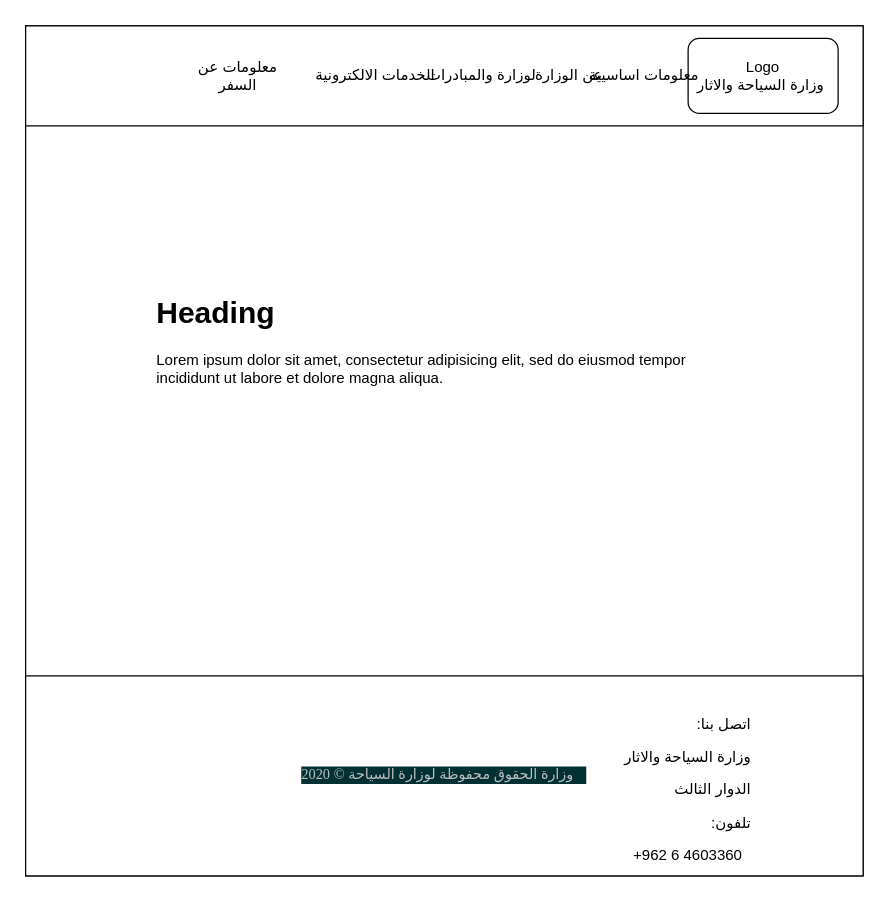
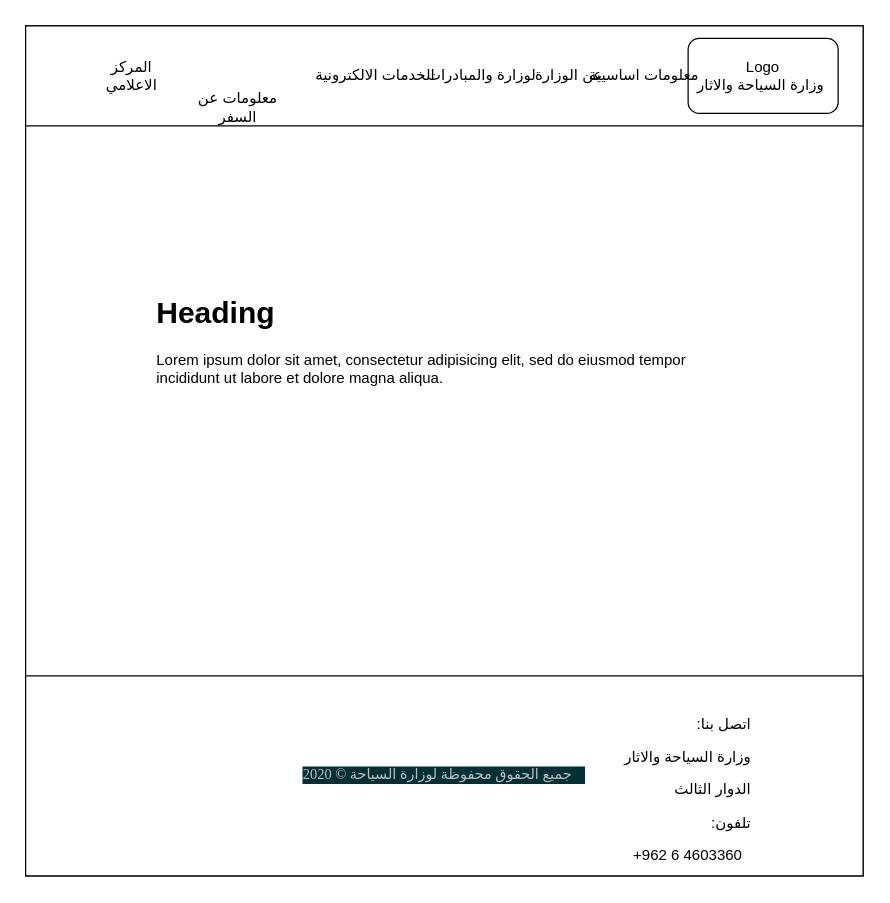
  <mxCell id="0" />
  <mxCell id="1" parent="0" />
  <mxCell id="2" value="" style="rounded=0;whiteSpace=wrap;html=1;" parent="1" vertex="1"><mxGeometry x="20" y="20" width="670" height="680" as="geometry" /></mxCell>
- <mxCell id="3" value="&lt;div class=&quot;sct-copyright&quot; style=&quot;box-sizing: border-box ; color: rgb(189 , 190 , 192) ; float: right ; padding-left: 0px ; padding-right: 0.9em ; font-family: &amp;#34;newfont&amp;#34; ; font-size: 11.52px ; text-align: left ; background-color: rgb(1 , 49 , 51)&quot;&gt;وزارة الحقوق محفوظة لوزارة السياحة ©&amp;nbsp;2020&lt;/div&gt;&lt;div&gt;&lt;br&gt;&lt;/div&gt;" style="rounded=0;whiteSpace=wrap;html=1;" parent="1" vertex="1"><mxGeometry x="20" y="540" width="670" height="160" as="geometry" /></mxCell>
+ <mxCell id="3" value="&lt;div class=&quot;sct-copyright&quot; style=&quot;box-sizing: border-box ; color: rgb(189 , 190 , 192) ; float: right ; padding-left: 0px ; padding-right: 0.9em ; font-family: &amp;#34;newfont&amp;#34; ; font-size: 11.52px ; text-align: left ; background-color: rgb(1 , 49 , 51)&quot;&gt;جميع الحقوق محفوظة لوزارة السياحة ©&amp;nbsp;2020&lt;/div&gt;&lt;div&gt;&lt;br&gt;&lt;/div&gt;" style="rounded=0;whiteSpace=wrap;html=1;" parent="1" vertex="1"><mxGeometry x="20" y="540" width="670" height="160" as="geometry" /></mxCell>
  <mxCell id="4" value="&lt;p class=&quot;MsoNormal&quot; align=&quot;right&quot; style=&quot;text-align: right&quot;&gt;&lt;span lang=&quot;AR-SA&quot; dir=&quot;RTL&quot; style=&quot;font-family: &amp;#34;arial&amp;#34; , sans-serif&quot;&gt;&lt;span style=&quot;background-color: rgb(255 , 255 , 255)&quot;&gt;اتصل بنا:&lt;/span&gt;&lt;span style=&quot;background-color: yellow&quot;&gt;&lt;/span&gt;&lt;/span&gt;&lt;/p&gt;&lt;p class=&quot;MsoNormal&quot; align=&quot;right&quot; style=&quot;text-align: right&quot;&gt;&lt;span lang=&quot;AR-SA&quot; dir=&quot;RTL&quot; style=&quot;font-family: &amp;#34;arial&amp;#34; , sans-serif&quot;&gt;&lt;span style=&quot;background-color: rgb(255 , 255 , 255)&quot;&gt;وزارة السياحة والاثار&lt;/span&gt;&lt;/span&gt;&lt;/p&gt;&lt;p class=&quot;MsoNormal&quot; align=&quot;right&quot; style=&quot;text-align: right&quot;&gt;&lt;span lang=&quot;AR-SA&quot; dir=&quot;RTL&quot; style=&quot;font-family: &amp;#34;arial&amp;#34; , sans-serif&quot;&gt;&lt;span style=&quot;background-color: rgb(255 , 255 , 255)&quot;&gt;الدوار الثالث&amp;nbsp;&lt;/span&gt;&lt;/span&gt;&lt;/p&gt;&lt;p class=&quot;MsoNormal&quot; align=&quot;right&quot; style=&quot;text-align: right&quot;&gt;&lt;span lang=&quot;AR-SA&quot; dir=&quot;RTL&quot; style=&quot;font-family: &amp;#34;arial&amp;#34; , sans-serif&quot;&gt;&lt;span style=&quot;background-color: rgb(255 , 255 , 255)&quot;&gt;تلفون:&lt;/span&gt;&lt;/span&gt;&lt;/p&gt;&lt;span style=&quot;line-height: 107% ; font-family: &amp;#34;arial&amp;#34; , sans-serif&quot;&gt;&lt;font style=&quot;font-size: 12px&quot;&gt;+962 6 4603360&lt;/font&gt;&lt;/span&gt;" style="text;html=1;strokeColor=none;fillColor=none;align=center;verticalAlign=middle;whiteSpace=wrap;rounded=0;" parent="1" vertex="1"><mxGeometry x="470" y="560" width="160" height="130" as="geometry" /></mxCell>
  <mxCell id="5" value="" style="rounded=0;whiteSpace=wrap;html=1;" vertex="1" parent="1"><mxGeometry x="20" y="20" width="670" height="80" as="geometry" /></mxCell>
  <mxCell id="6" value="Logo&lt;br&gt;وزارة السياحة والاثار&amp;nbsp;" style="rounded=1;whiteSpace=wrap;html=1;" vertex="1" parent="1"><mxGeometry x="550" y="30" width="120" height="60" as="geometry" /></mxCell>
  <mxCell id="7" value="معلومات اساسيية" style="text;html=1;strokeColor=none;fillColor=none;align=center;verticalAlign=middle;whiteSpace=wrap;rounded=0;" vertex="1" parent="1"><mxGeometry x="470" y="50" width="90" height="20" as="geometry" /></mxCell>
  <mxCell id="8" value="عن الوزارة" style="text;html=1;strokeColor=none;fillColor=none;align=center;verticalAlign=middle;whiteSpace=wrap;rounded=0;" vertex="1" parent="1"><mxGeometry x="420" y="50" width="70" height="20" as="geometry" /></mxCell>
  <mxCell id="9" value="لوزارة والمبادرات" style="text;html=1;strokeColor=none;fillColor=none;align=center;verticalAlign=middle;whiteSpace=wrap;rounded=0;" vertex="1" parent="1"><mxGeometry x="330" y="50" width="110" height="20" as="geometry" /></mxCell>
  <mxCell id="10" value="الخدمات الالكترونية" style="text;html=1;strokeColor=none;fillColor=none;align=center;verticalAlign=middle;whiteSpace=wrap;rounded=0;" vertex="1" parent="1"><mxGeometry x="240" y="50" width="120" height="20" as="geometry" /></mxCell>
- <mxCell id="11" value="معلومات عن السفر" style="text;html=1;strokeColor=none;fillColor=none;align=center;verticalAlign=middle;whiteSpace=wrap;rounded=0;" vertex="1" parent="1"><mxGeometry x="150" y="50" width="80" height="20" as="geometry" /></mxCell>
+ <mxCell id="11" value="معلومات عن السفر" style="text;html=1;strokeColor=none;fillColor=none;align=center;verticalAlign=middle;whiteSpace=wrap;rounded=0;" vertex="1" parent="1"><mxGeometry x="150" y="75" width="80" height="20" as="geometry" /></mxCell>
+ <mxCell id="12" value="المركز الاعلامي" style="text;html=1;strokeColor=none;fillColor=none;align=center;verticalAlign=middle;whiteSpace=wrap;rounded=0;" vertex="1" parent="1"><mxGeometry x="70" y="50" width="70" height="20" as="geometry" /></mxCell>
  <mxCell id="13" value="&lt;h1&gt;Heading&lt;/h1&gt;&lt;p&gt;Lorem ipsum dolor sit amet, consectetur adipisicing elit, sed do eiusmod tempor incididunt ut labore et dolore magna aliqua.&lt;/p&gt;" style="text;html=1;strokeColor=none;fillColor=none;spacing=5;spacingTop=-20;whiteSpace=wrap;overflow=hidden;rounded=0;" vertex="1" parent="1"><mxGeometry x="120" y="230" width="480" height="260" as="geometry" /></mxCell>
